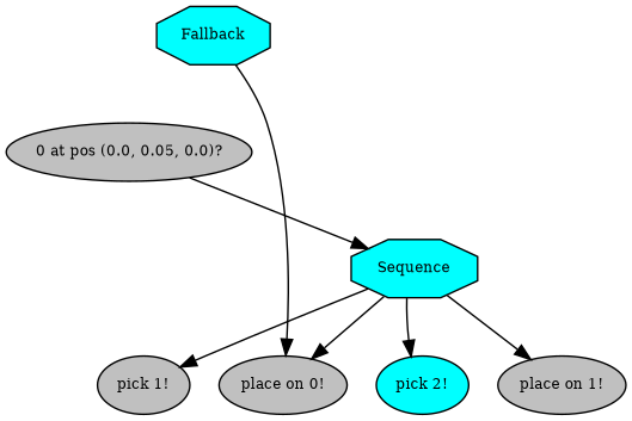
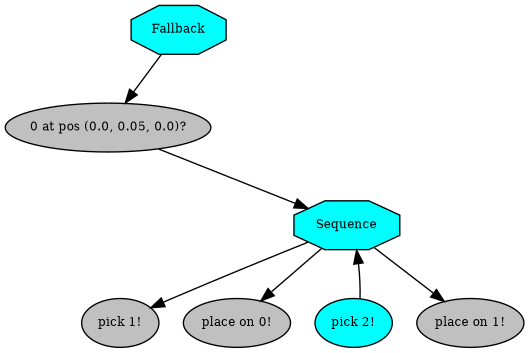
  digraph {
    fontname="times-roman"
    ordering=out
    node [fillcolor=gray fontcolor=black fontname="times-roman" fontsize=9 shape=ellipse style=filled]
    edge [fontname="times-roman"]
    n1 [fillcolor=cyan label=Fallback shape=octagon]
    n2 [label="0 at pos (0.0, 0.05, 0.0)?"]
    n3 [fillcolor=cyan label=Sequence shape=octagon]
    n4 [label="pick 1!"]
    n5 [label="place on 0!"]
    n6 [fillcolor=cyan label="pick 2!"]
    n7 [label="place on 1!"]
-   n1 -> n5
+   n1 -> n2
    n2 -> n3
    n3 -> n4
    n3 -> n5
-   n3 -> n6
+   n6 -> n3
    n3 -> n7
  }
